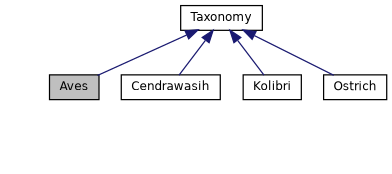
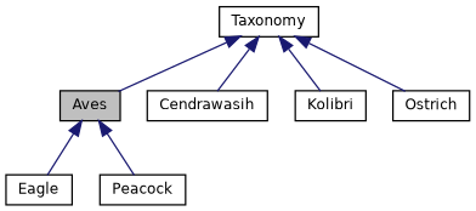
  digraph {
    node [color=black fillcolor=white fontname=Helvetica fontsize=10 shape=record style=filled]
    edge [color=midnightblue dir=back fontname=Helvetica fontsize=10 labelfontname=Helvetica labelfontsize=10 style=solid]
    n1 [fillcolor=grey75 fontcolor=black height=0.2 label=Aves width=0.4]
+   n2 [height=0.2 label=Eagle width=0.4]
+   n3 [height=0.2 label=Peacock width=0.4]
    n4 [height=0.2 label=Cendrawasih width=0.4]
    n5 [height=0.2 label=Kolibri width=0.4]
    n6 [height=0.2 label=Ostrich width=0.4]
    n7 [height=0.2 label=Taxonomy width=0.4]
+   n1 -> n2
+   n1 -> n3
    n7 -> n1
    n7 -> n4
    n7 -> n5
    n7 -> n6
  }
